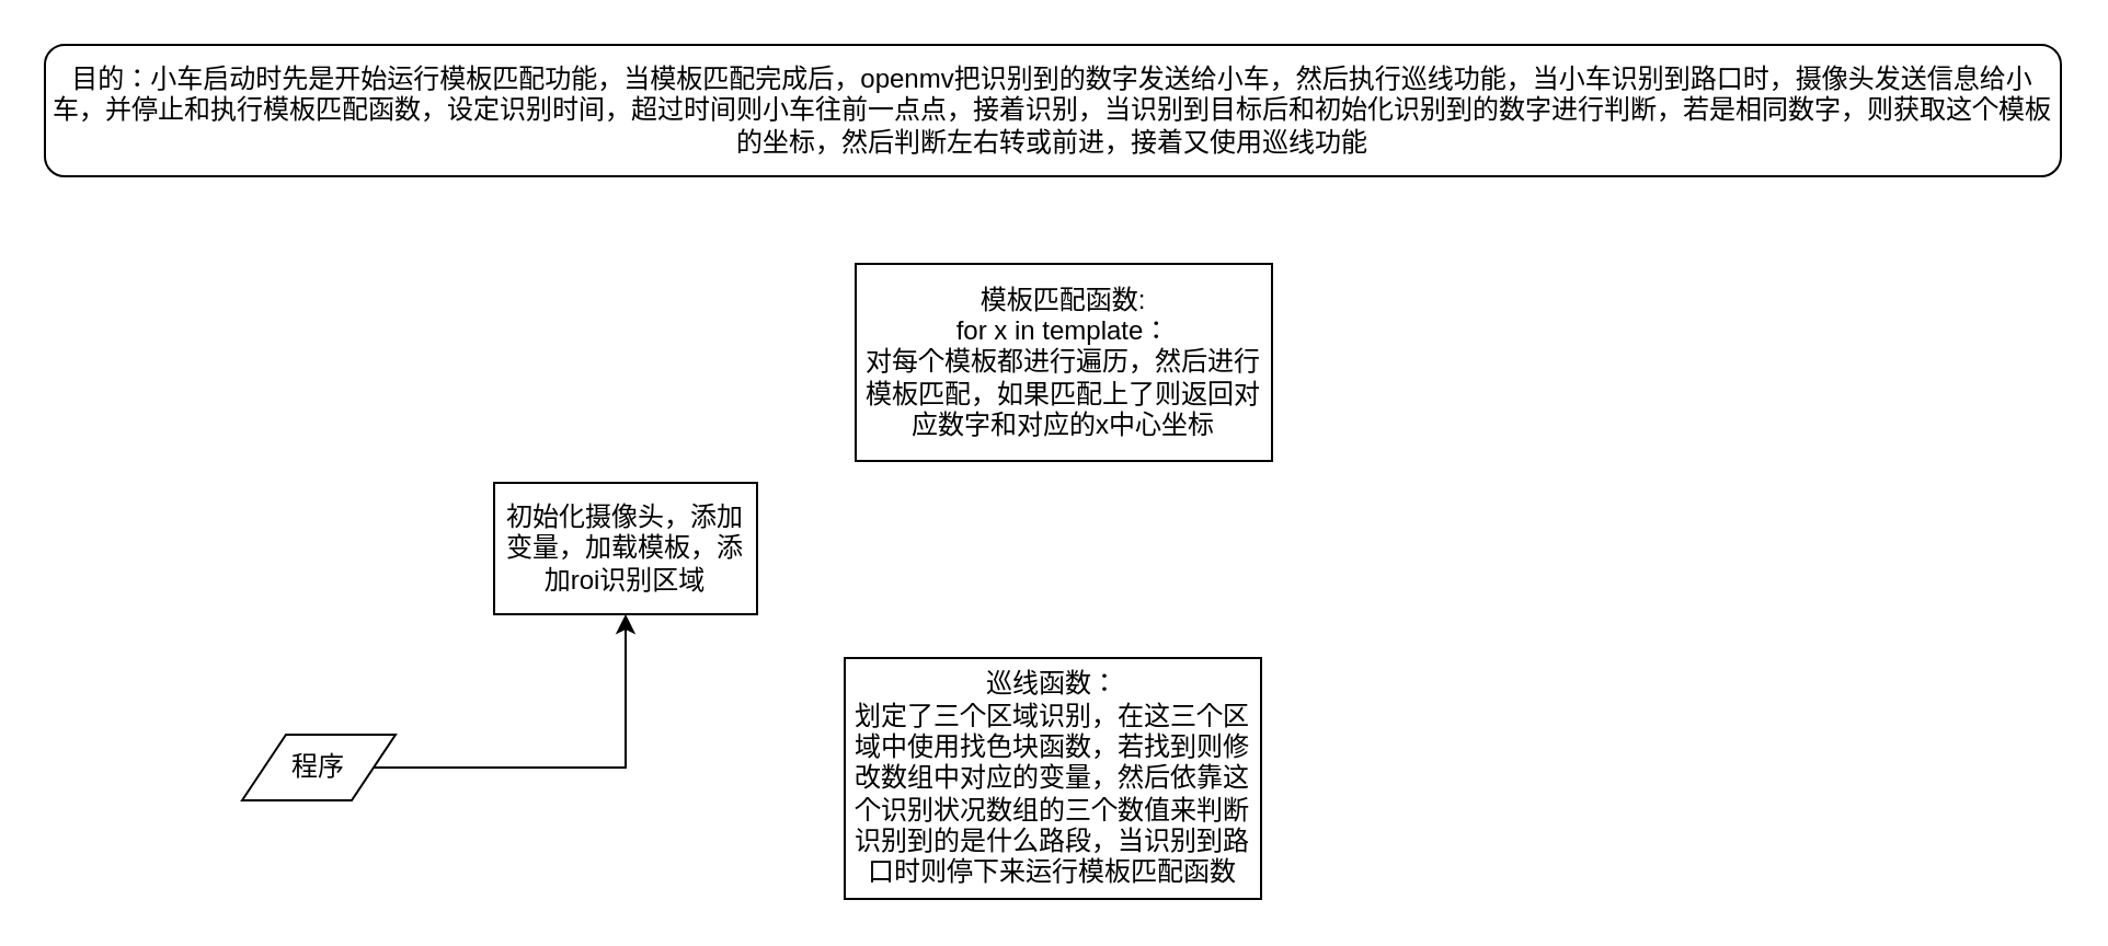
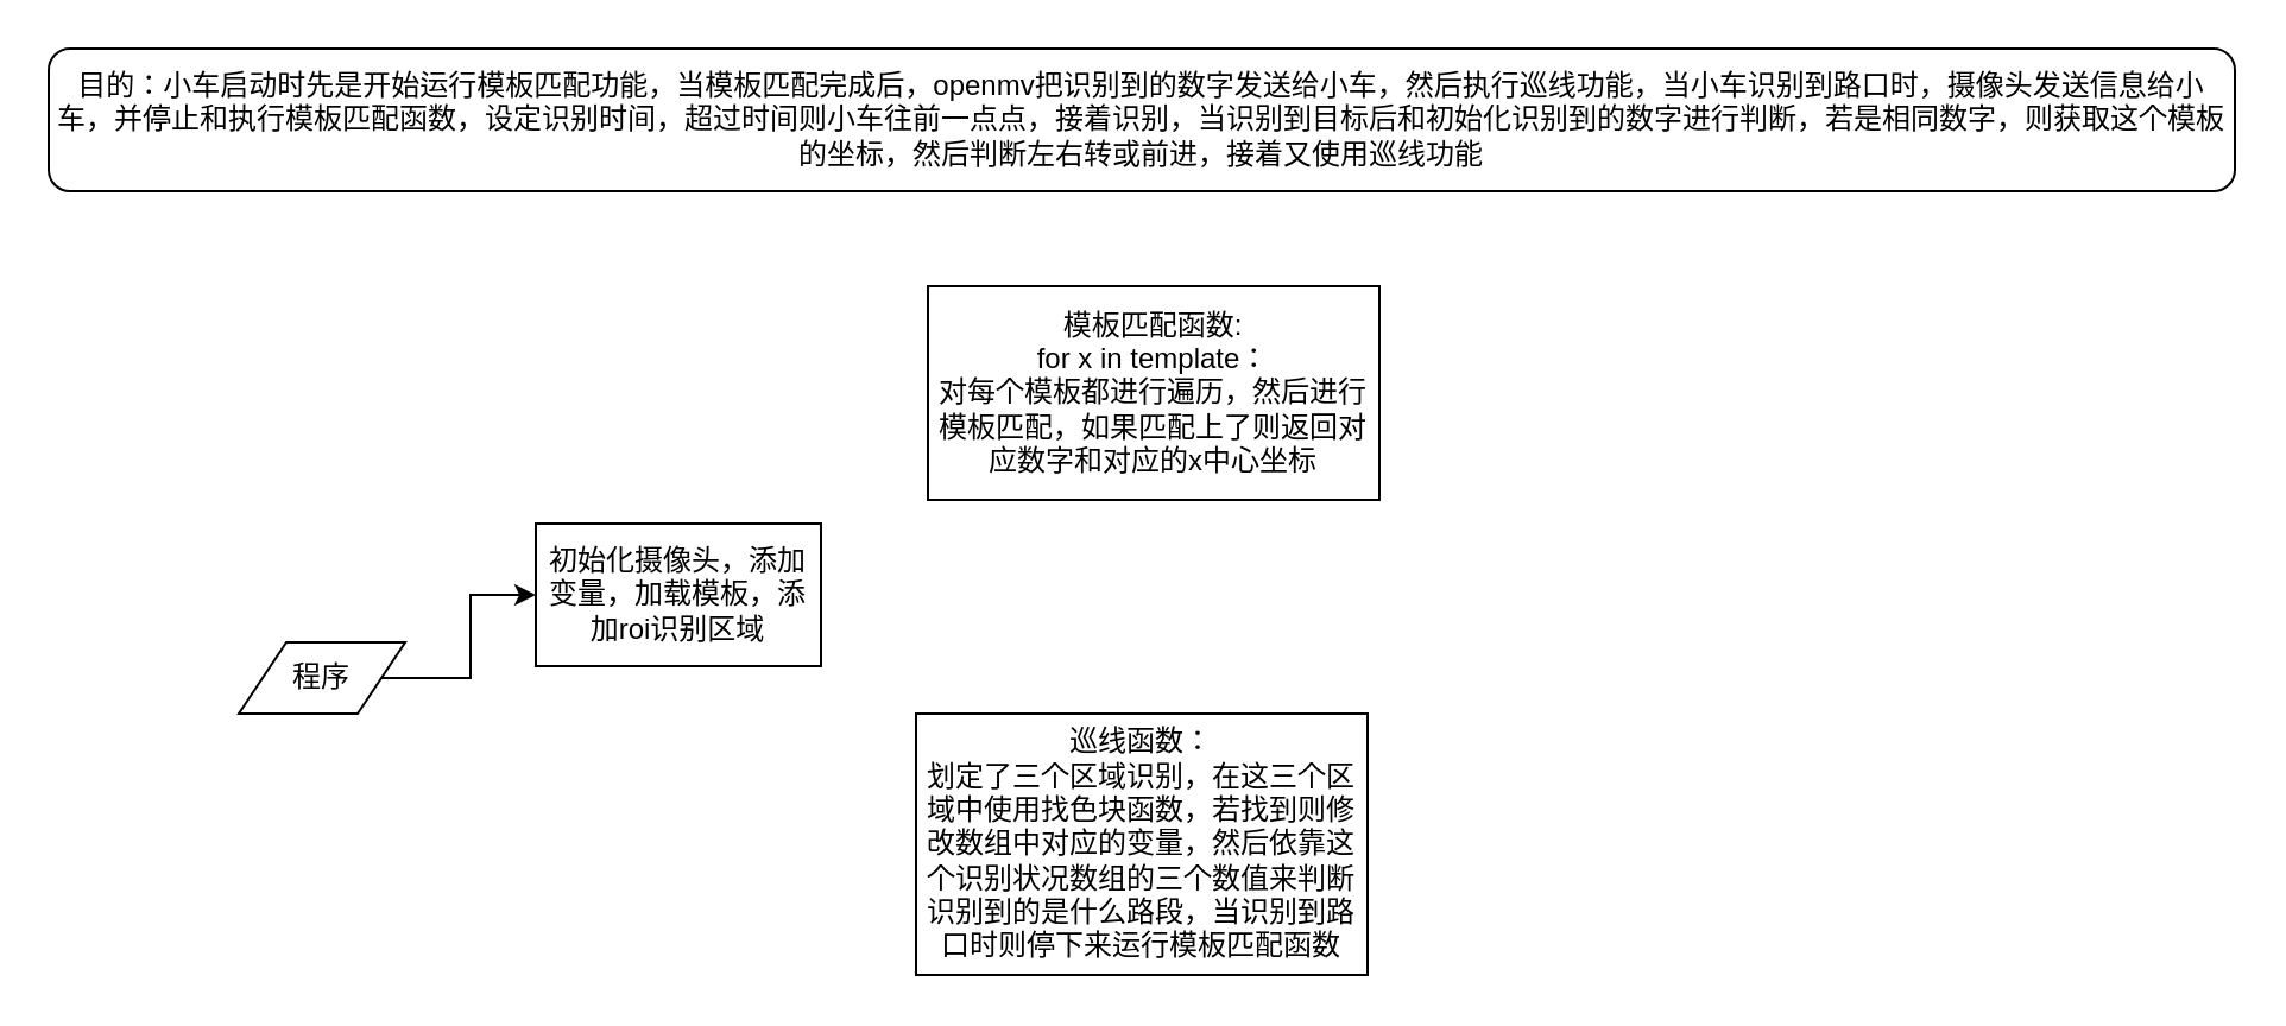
  <mxCell id="0" />
  <mxCell id="1" parent="0" />
  <mxCell id="2" value="" style="edgeStyle=orthogonalEdgeStyle;rounded=0;orthogonalLoop=1;jettySize=auto;html=1;" edge="1" parent="1" source="3" target="4"><mxGeometry relative="1" as="geometry" /></mxCell>
- <mxCell id="3" value="程序" style="shape=parallelogram;perimeter=parallelogramPerimeter;whiteSpace=wrap;html=1;fixedSize=1;" vertex="1" parent="1"><mxGeometry x="110" y="335" width="70" height="30" as="geometry" /></mxCell>
+ <mxCell id="3" value="程序" style="shape=parallelogram;perimeter=parallelogramPerimeter;whiteSpace=wrap;html=1;fixedSize=1;" vertex="1" parent="1"><mxGeometry x="100" y="270" width="70" height="30" as="geometry" /></mxCell>
  <mxCell id="4" value="初始化摄像头，添加变量，加载模板，添加roi识别区域" style="whiteSpace=wrap;html=1;" vertex="1" parent="1"><mxGeometry x="225" y="220" width="120" height="60" as="geometry" /></mxCell>
  <mxCell id="5" value="目的：小车启动时先是开始运行模板匹配功能，当模板匹配完成后，openmv把识别到的数字发送给小车，然后执行巡线功能，当小车识别到路口时，摄像头发送信息给小车，并停止和执行模板匹配函数，设定识别时间，超过时间则小车往前一点点，接着识别，当识别到目标后和初始化识别到的数字进行判断，若是相同数字，则获取这个模板的坐标，然后判断左右转或前进，接着又使用巡线功能" style="rounded=1;whiteSpace=wrap;html=1;" vertex="1" parent="1"><mxGeometry x="20" y="20" width="920" height="60" as="geometry" /></mxCell>
  <mxCell id="6" value="模板匹配函数:&lt;br&gt;for x in template：&lt;br&gt;对每个模板都进行遍历，然后进行模板匹配，如果匹配上了则返回对应数字和对应的x中心坐标" style="rounded=0;whiteSpace=wrap;html=1;" vertex="1" parent="1"><mxGeometry x="390" y="120" width="190" height="90" as="geometry" /></mxCell>
  <mxCell id="7" value="巡线函数：&lt;br&gt;划定了三个区域识别，在这三个区域中使用找色块函数，若找到则修改数组中对应的变量，然后依靠这个识别状况数组的三个数值来判断识别到的是什么路段，当识别到路口时则停下来运行模板匹配函数" style="rounded=0;whiteSpace=wrap;html=1;" vertex="1" parent="1"><mxGeometry x="385" y="300" width="190" height="110" as="geometry" /></mxCell>
